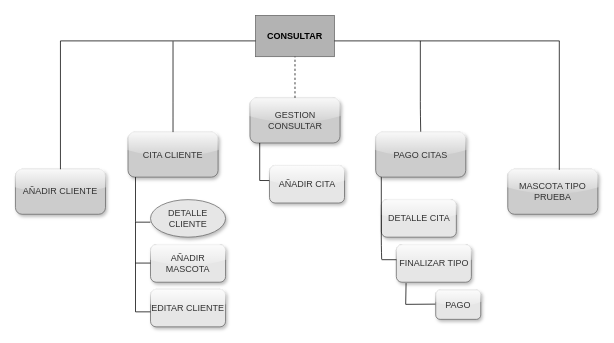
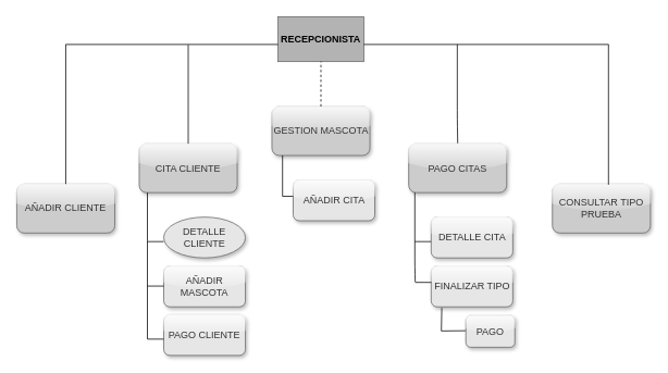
  <mxCell id="0" />
  <mxCell id="1" parent="0" />
- <mxCell id="2" value="&lt;span&gt;CONSULTAR&lt;/span&gt;" style="rounded=1;whiteSpace=wrap;html=1;arcSize=0;fillColor=#B3B3B3;strokeColor=#666666;gradientColor=#b3b3b3;shadow=0;comic=0;gradientDirection=north;fontStyle=1" parent="1" vertex="1"><mxGeometry x="340" y="20" width="105" height="55" as="geometry" /></mxCell>
+ <mxCell id="2" value="&lt;span&gt;RECEPCIONISTA&lt;/span&gt;" style="rounded=1;whiteSpace=wrap;html=1;arcSize=0;fillColor=#B3B3B3;strokeColor=#666666;gradientColor=#b3b3b3;shadow=0;comic=0;gradientDirection=north;fontStyle=1" parent="1" vertex="1"><mxGeometry x="340" y="20" width="105" height="55" as="geometry" /></mxCell>
  <mxCell id="3" value="AÑADIR CLIENTE" style="rounded=1;whiteSpace=wrap;html=1;fillColor=#CCCCCC;strokeColor=#666666;fontColor=#333333;glass=1;shadow=1;" parent="1" vertex="1"><mxGeometry x="20" y="225" width="120" height="60" as="geometry" /></mxCell>
  <mxCell id="4" value="CITA CLIENTE" style="rounded=1;whiteSpace=wrap;html=1;fillColor=#CCCCCC;strokeColor=#666666;fontColor=#333333;glass=1;shadow=1;" parent="1" vertex="1"><mxGeometry x="170" y="175.5" width="120" height="60" as="geometry" /></mxCell>
- <mxCell id="5" value="GESTION CONSULTAR" style="rounded=1;whiteSpace=wrap;html=1;fillColor=#CCCCCC;strokeColor=#666666;fontColor=#333333;glass=1;shadow=1;" parent="1" vertex="1"><mxGeometry x="332.5" y="130" width="120" height="60" as="geometry" /></mxCell>
+ <mxCell id="5" value="GESTION MASCOTA" style="rounded=1;whiteSpace=wrap;html=1;fillColor=#CCCCCC;strokeColor=#666666;fontColor=#333333;glass=1;shadow=1;" parent="1" vertex="1"><mxGeometry x="332.5" y="130" width="120" height="60" as="geometry" /></mxCell>
  <mxCell id="6" value="PAGO CITAS" style="rounded=1;whiteSpace=wrap;html=1;fillColor=#CCCCCC;strokeColor=#666666;fontColor=#333333;glass=1;shadow=1;" parent="1" vertex="1"><mxGeometry x="500" y="175.5" width="120" height="60" as="geometry" /></mxCell>
- <mxCell id="7" value="MASCOTA TIPO PRUEBA" style="rounded=1;whiteSpace=wrap;html=1;fillColor=#CCCCCC;strokeColor=#666666;fontColor=#333333;glass=1;shadow=1;" parent="1" vertex="1"><mxGeometry x="676" y="225" width="120" height="60" as="geometry" /></mxCell>
+ <mxCell id="7" value="CONSULTAR TIPO PRUEBA" style="rounded=1;whiteSpace=wrap;html=1;fillColor=#CCCCCC;strokeColor=#666666;fontColor=#333333;glass=1;shadow=1;" parent="1" vertex="1"><mxGeometry x="676" y="225" width="120" height="60" as="geometry" /></mxCell>
  <mxCell id="8" value="" style="line;strokeWidth=1;fillColor=none;align=left;verticalAlign=middle;spacingTop=-1;spacingLeft=3;spacingRight=3;rotatable=0;labelPosition=right;points=[];portConstraint=eastwest;fontSize=12;" parent="1" vertex="1"><mxGeometry x="445" y="50" width="300" height="8" as="geometry" /></mxCell>
  <mxCell id="9" value="" style="line;strokeWidth=1;fillColor=none;align=left;verticalAlign=middle;spacingTop=-1;spacingLeft=3;spacingRight=3;rotatable=0;labelPosition=right;points=[];portConstraint=eastwest;fontSize=12;" parent="1" vertex="1"><mxGeometry x="80" y="50" width="260" height="8" as="geometry" /></mxCell>
  <mxCell id="10" value="" style="line;strokeWidth=2;direction=south;html=1;" parent="1" vertex="1"><mxGeometry x="70" y="54" height="160" as="geometry" /></mxCell>
  <mxCell id="11" value="" style="endArrow=none;html=1;exitX=0.5;exitY=0;exitDx=0;exitDy=0;entryX=0;entryY=0.5;entryDx=0;entryDy=0;entryPerimeter=0;" parent="1" source="3" target="9" edge="1"><mxGeometry width="50" height="50" relative="1" as="geometry"><mxPoint x="40" y="115" as="sourcePoint" /><mxPoint x="73" y="54" as="targetPoint" /></mxGeometry></mxCell>
  <mxCell id="12" value="" style="endArrow=none;html=1;" parent="1" edge="1"><mxGeometry width="50" height="50" relative="1" as="geometry"><mxPoint x="230" y="175.5" as="sourcePoint" /><mxPoint x="230" y="54.5" as="targetPoint" /><Array as="points"><mxPoint x="230" y="145.5" /></Array></mxGeometry></mxCell>
  <mxCell id="13" value="" style="endArrow=none;html=1;" parent="1" edge="1"><mxGeometry width="50" height="50" relative="1" as="geometry"><mxPoint x="560" y="175" as="sourcePoint" /><mxPoint x="559.5" y="54" as="targetPoint" /><Array as="points"><mxPoint x="559.5" y="145" /></Array></mxGeometry></mxCell>
  <mxCell id="14" value="" style="endArrow=none;html=1;entryX=0.5;entryY=1;entryDx=0;entryDy=0;exitX=0.5;exitY=0;exitDx=0;exitDy=0;dashed=1;" parent="1" source="5" target="2" edge="1"><mxGeometry width="50" height="50" relative="1" as="geometry"><mxPoint x="290" y="115" as="sourcePoint" /><mxPoint x="340" y="65" as="targetPoint" /></mxGeometry></mxCell>
  <mxCell id="15" value="DETALLE CLIENTE" style="ellipse;whiteSpace=wrap;html=1;fillColor=#E6E6E6;strokeColor=#666666;fontColor=#333333;glass=1;shadow=1;" parent="1" vertex="1"><mxGeometry x="200" y="265.5" width="100" height="50" as="geometry" /></mxCell>
  <mxCell id="16" value="AÑADIR MASCOTA" style="rounded=1;whiteSpace=wrap;html=1;fillColor=#E6E6E6;strokeColor=#666666;fontColor=#333333;glass=1;shadow=1;" parent="1" vertex="1"><mxGeometry x="200" y="325.5" width="100" height="50" as="geometry" /></mxCell>
- <mxCell id="17" value="EDITAR CLIENTE" style="rounded=1;whiteSpace=wrap;html=1;fillColor=#E6E6E6;strokeColor=#666666;fontColor=#333333;glass=1;shadow=1;" parent="1" vertex="1"><mxGeometry x="200" y="385" width="100" height="50" as="geometry" /></mxCell>
+ <mxCell id="17" value="PAGO CLIENTE" style="rounded=1;whiteSpace=wrap;html=1;fillColor=#E6E6E6;strokeColor=#666666;fontColor=#333333;glass=1;shadow=1;" parent="1" vertex="1"><mxGeometry x="200" y="385" width="100" height="50" as="geometry" /></mxCell>
  <mxCell id="18" value="" style="endArrow=none;html=1;" parent="1" edge="1"><mxGeometry width="50" height="50" relative="1" as="geometry"><mxPoint x="180" y="295" as="sourcePoint" /><mxPoint x="180" y="235.5" as="targetPoint" /><Array as="points" /></mxGeometry></mxCell>
  <mxCell id="19" value="" style="endArrow=none;html=1;exitX=-0.002;exitY=0.6;exitDx=0;exitDy=0;exitPerimeter=0;" parent="1" source="15" edge="1"><mxGeometry width="50" height="50" relative="1" as="geometry"><mxPoint x="380" y="145.5" as="sourcePoint" /><mxPoint x="180" y="295.5" as="targetPoint" /></mxGeometry></mxCell>
  <mxCell id="20" value="" style="endArrow=none;html=1;" parent="1" edge="1"><mxGeometry width="50" height="50" relative="1" as="geometry"><mxPoint x="200" y="350" as="sourcePoint" /><mxPoint x="180" y="350" as="targetPoint" /></mxGeometry></mxCell>
  <mxCell id="21" value="" style="endArrow=none;html=1;" parent="1" edge="1"><mxGeometry width="50" height="50" relative="1" as="geometry"><mxPoint x="200" y="415" as="sourcePoint" /><mxPoint x="180" y="415" as="targetPoint" /></mxGeometry></mxCell>
  <mxCell id="22" value="AÑADIR CITA" style="rounded=1;whiteSpace=wrap;html=1;fillColor=#E6E6E6;strokeColor=#666666;fontColor=#333333;glass=1;shadow=1;" parent="1" vertex="1"><mxGeometry x="358.5" y="220" width="100" height="50" as="geometry" /></mxCell>
  <mxCell id="23" value="" style="endArrow=none;html=1;entryX=0.935;entryY=0.625;entryDx=0;entryDy=0;entryPerimeter=0;" parent="1" edge="1"><mxGeometry width="50" height="50" relative="1" as="geometry"><mxPoint x="345.5" y="240" as="sourcePoint" /><mxPoint x="345.5" y="190" as="targetPoint" /></mxGeometry></mxCell>
  <mxCell id="24" value="" style="endArrow=none;html=1;exitX=-0.002;exitY=0.401;exitDx=0;exitDy=0;exitPerimeter=0;" parent="1" source="22" edge="1"><mxGeometry width="50" height="50" relative="1" as="geometry"><mxPoint x="355.5" y="240" as="sourcePoint" /><mxPoint x="345.5" y="240" as="targetPoint" /></mxGeometry></mxCell>
  <mxCell id="25" value="" style="endArrow=none;html=1;exitX=0.5;exitY=0;exitDx=0;exitDy=0;entryX=0;entryY=0.5;entryDx=0;entryDy=0;entryPerimeter=0;" parent="1" edge="1"><mxGeometry width="50" height="50" relative="1" as="geometry"><mxPoint x="744.667" y="225.833" as="sourcePoint" /><mxPoint x="744.667" y="54.167" as="targetPoint" /></mxGeometry></mxCell>
- <mxCell id="26" value="DETALLE CITA" style="rounded=1;whiteSpace=wrap;html=1;fillColor=#E6E6E6;strokeColor=#666666;fontColor=#333333;glass=1;shadow=1;" parent="1" vertex="1"><mxGeometry x="507.5" y="265.5" width="100" height="50" as="geometry" /></mxCell>
+ <mxCell id="26" value="DETALLE CITA" style="rounded=1;whiteSpace=wrap;html=1;fillColor=#E6E6E6;strokeColor=#666666;fontColor=#333333;glass=1;shadow=1;" parent="1" vertex="1"><mxGeometry x="527.5" y="265.5" width="100" height="50" as="geometry" /></mxCell>
  <mxCell id="27" value="FINALIZAR TIPO" style="rounded=1;whiteSpace=wrap;html=1;fillColor=#E6E6E6;strokeColor=#666666;fontColor=#333333;glass=1;shadow=1;" parent="1" vertex="1"><mxGeometry x="527.5" y="325.5" width="100" height="50" as="geometry" /></mxCell>
- <mxCell id="28" value="PAGO" style="rounded=1;whiteSpace=wrap;html=1;fillColor=#E6E6E6;strokeColor=#666666;fontColor=#333333;glass=1;shadow=1;" parent="1" vertex="1"><mxGeometry x="580" y="386" width="60" height="39" as="geometry" /></mxCell>
+ <mxCell id="28" value="PAGO" style="rounded=1;whiteSpace=wrap;html=1;fillColor=#E6E6E6;strokeColor=#666666;fontColor=#333333;glass=1;shadow=1;" parent="1" vertex="1"><mxGeometry x="570" y="386" width="60" height="39" as="geometry" /></mxCell>
  <mxCell id="29" value="" style="endArrow=none;html=1;" parent="1" edge="1"><mxGeometry width="50" height="50" relative="1" as="geometry"><mxPoint x="508" y="345" as="sourcePoint" /><mxPoint x="507.5" y="235.5" as="targetPoint" /><Array as="points"><mxPoint x="507.5" y="326.5" /></Array></mxGeometry></mxCell>
  <mxCell id="30" value="" style="endArrow=none;html=1;exitX=-0.002;exitY=0.6;exitDx=0;exitDy=0;exitPerimeter=0;" parent="1" source="26" edge="1"><mxGeometry width="50" height="50" relative="1" as="geometry"><mxPoint x="707.5" y="145.5" as="sourcePoint" /><mxPoint x="507.5" y="295.5" as="targetPoint" /></mxGeometry></mxCell>
  <mxCell id="31" value="" style="endArrow=none;html=1;exitX=-0.002;exitY=0.6;exitDx=0;exitDy=0;exitPerimeter=0;" parent="1" edge="1"><mxGeometry width="50" height="50" relative="1" as="geometry"><mxPoint x="527.742" y="345.532" as="sourcePoint" /><mxPoint x="508" y="345.5" as="targetPoint" /></mxGeometry></mxCell>
  <mxCell id="32" value="" style="endArrow=none;html=1;exitX=-0.008;exitY=0.48;exitDx=0;exitDy=0;exitPerimeter=0;" parent="1" source="28" edge="1"><mxGeometry width="50" height="50" relative="1" as="geometry"><mxPoint x="550" y="425" as="sourcePoint" /><mxPoint x="540" y="405" as="targetPoint" /></mxGeometry></mxCell>
  <mxCell id="33" value="" style="endArrow=none;html=1;exitX=0.13;exitY=1.025;exitDx=0;exitDy=0;exitPerimeter=0;" parent="1" source="27" edge="1"><mxGeometry width="50" height="50" relative="1" as="geometry"><mxPoint x="580" y="416" as="sourcePoint" /><mxPoint x="540" y="405" as="targetPoint" /></mxGeometry></mxCell>
  <mxCell id="34" value="" style="endArrow=none;html=1;" parent="1" edge="1"><mxGeometry width="50" height="50" relative="1" as="geometry"><mxPoint x="180" y="415" as="sourcePoint" /><mxPoint x="180" y="295" as="targetPoint" /></mxGeometry></mxCell>
